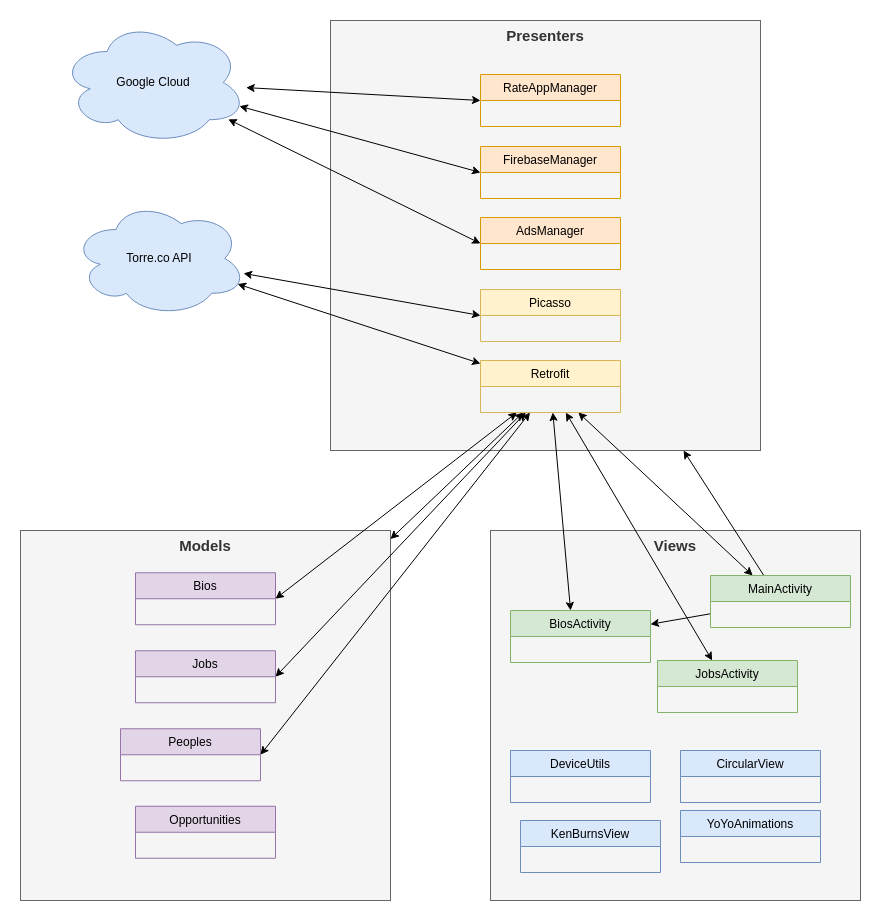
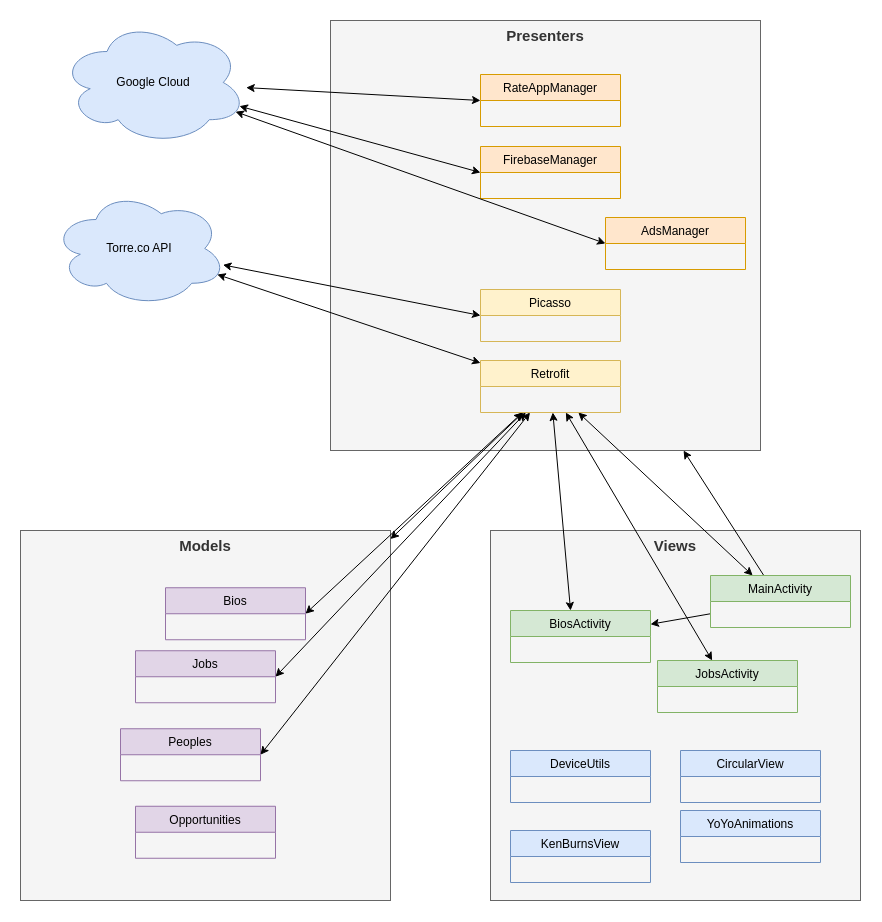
  <mxCell id="0" />
  <mxCell id="1" parent="0" />
  <mxCell id="2" value="Views" style="whiteSpace=wrap;html=1;aspect=fixed;verticalAlign=top;align=center;fillColor=#f5f5f5;strokeColor=#666666;fontColor=#333333;fontStyle=1;fontSize=15;" vertex="1" parent="1"><mxGeometry x="490" y="530" width="370" height="370" as="geometry" /></mxCell>
  <mxCell id="3" value="Presenters" style="whiteSpace=wrap;html=1;aspect=fixed;verticalAlign=top;align=center;fillColor=#f5f5f5;strokeColor=#666666;fontColor=#333333;fontStyle=1;fontSize=15;" vertex="1" parent="1"><mxGeometry x="330" y="20" width="430" height="430" as="geometry" /></mxCell>
  <mxCell id="4" value="Models" style="whiteSpace=wrap;html=1;aspect=fixed;verticalAlign=top;align=center;fillColor=#f5f5f5;strokeColor=#666666;fontColor=#333333;fontStyle=1;fontSize=15;" vertex="1" parent="1"><mxGeometry x="20" y="530" width="370" height="370" as="geometry" /></mxCell>
- <mxCell id="5" value="Bios" style="swimlane;fontStyle=0;childLayout=stackLayout;horizontal=1;startSize=26;horizontalStack=0;resizeParent=1;resizeParentMax=0;resizeLast=0;collapsible=1;marginBottom=0;align=center;verticalAlign=top;fillColor=#e1d5e7;strokeColor=#9673a6;" vertex="1" parent="1"><mxGeometry x="135" y="572.25" width="140" height="52" as="geometry" /></mxCell>
+ <mxCell id="5" value="Bios" style="swimlane;fontStyle=0;childLayout=stackLayout;horizontal=1;startSize=26;horizontalStack=0;resizeParent=1;resizeParentMax=0;resizeLast=0;collapsible=1;marginBottom=0;align=center;verticalAlign=top;fillColor=#e1d5e7;strokeColor=#9673a6;" vertex="1" parent="1"><mxGeometry x="165" y="587.25" width="140" height="52" as="geometry" /></mxCell>
  <mxCell id="6" value="Jobs" style="swimlane;fontStyle=0;childLayout=stackLayout;horizontal=1;startSize=26;horizontalStack=0;resizeParent=1;resizeParentMax=0;resizeLast=0;collapsible=1;marginBottom=0;align=center;verticalAlign=top;fillColor=#e1d5e7;strokeColor=#9673a6;" vertex="1" parent="1"><mxGeometry x="135" y="650.25" width="140" height="52" as="geometry" /></mxCell>
  <mxCell id="7" value="Peoples" style="swimlane;fontStyle=0;childLayout=stackLayout;horizontal=1;startSize=26;horizontalStack=0;resizeParent=1;resizeParentMax=0;resizeLast=0;collapsible=1;marginBottom=0;align=center;verticalAlign=top;fillColor=#e1d5e7;strokeColor=#9673a6;" vertex="1" parent="1"><mxGeometry x="120" y="728.25" width="140" height="52" as="geometry" /></mxCell>
  <mxCell id="8" value="Opportunities" style="swimlane;fontStyle=0;childLayout=stackLayout;horizontal=1;startSize=26;horizontalStack=0;resizeParent=1;resizeParentMax=0;resizeLast=0;collapsible=1;marginBottom=0;align=center;verticalAlign=top;fillColor=#e1d5e7;strokeColor=#9673a6;" vertex="1" parent="1"><mxGeometry x="135" y="805.75" width="140" height="52" as="geometry" /></mxCell>
  <mxCell id="9" value="RateAppManager" style="swimlane;fontStyle=0;childLayout=stackLayout;horizontal=1;startSize=26;fillColor=#ffe6cc;horizontalStack=0;resizeParent=1;resizeParentMax=0;resizeLast=0;collapsible=1;marginBottom=0;align=center;verticalAlign=top;strokeColor=#d79b00;" vertex="1" parent="1"><mxGeometry x="480" y="74" width="140" height="52" as="geometry" /></mxCell>
  <mxCell id="10" value="FirebaseManager" style="swimlane;fontStyle=0;childLayout=stackLayout;horizontal=1;startSize=26;fillColor=#ffe6cc;horizontalStack=0;resizeParent=1;resizeParentMax=0;resizeLast=0;collapsible=1;marginBottom=0;align=center;verticalAlign=top;strokeColor=#d79b00;" vertex="1" parent="1"><mxGeometry x="480" y="146" width="140" height="52" as="geometry" /></mxCell>
- <mxCell id="11" value="AdsManager" style="swimlane;fontStyle=0;childLayout=stackLayout;horizontal=1;startSize=26;fillColor=#ffe6cc;horizontalStack=0;resizeParent=1;resizeParentMax=0;resizeLast=0;collapsible=1;marginBottom=0;align=center;verticalAlign=top;strokeColor=#d79b00;" vertex="1" parent="1"><mxGeometry x="480" y="217" width="140" height="52" as="geometry" /></mxCell>
+ <mxCell id="11" value="AdsManager" style="swimlane;fontStyle=0;childLayout=stackLayout;horizontal=1;startSize=26;fillColor=#ffe6cc;horizontalStack=0;resizeParent=1;resizeParentMax=0;resizeLast=0;collapsible=1;marginBottom=0;align=center;verticalAlign=top;strokeColor=#d79b00;" vertex="1" parent="1"><mxGeometry x="605" y="217" width="140" height="52" as="geometry" /></mxCell>
  <mxCell id="12" style="edgeStyle=none;orthogonalLoop=1;jettySize=auto;html=1;entryX=1;entryY=0.5;entryDx=0;entryDy=0;startArrow=classic;startFill=1;strokeColor=#000000;" edge="1" parent="1" source="19" target="5"><mxGeometry relative="1" as="geometry" /></mxCell>
  <mxCell id="13" style="edgeStyle=none;orthogonalLoop=1;jettySize=auto;html=1;entryX=1;entryY=0.5;entryDx=0;entryDy=0;startArrow=classic;startFill=1;strokeColor=#000000;" edge="1" parent="1" source="19" target="6"><mxGeometry relative="1" as="geometry" /></mxCell>
  <mxCell id="14" style="edgeStyle=none;orthogonalLoop=1;jettySize=auto;html=1;entryX=1;entryY=0.5;entryDx=0;entryDy=0;startArrow=classic;startFill=1;strokeColor=#000000;" edge="1" parent="1" source="19" target="7"><mxGeometry relative="1" as="geometry" /></mxCell>
  <mxCell id="15" style="edgeStyle=none;orthogonalLoop=1;jettySize=auto;html=1;startArrow=classic;startFill=1;strokeColor=#000000;" edge="1" parent="1" source="19" target="4"><mxGeometry relative="1" as="geometry" /></mxCell>
  <mxCell id="16" style="edgeStyle=none;orthogonalLoop=1;jettySize=auto;html=1;startArrow=classic;startFill=1;strokeColor=#000000;" edge="1" parent="1" source="19" target="30"><mxGeometry relative="1" as="geometry" /></mxCell>
  <mxCell id="17" style="edgeStyle=none;orthogonalLoop=1;jettySize=auto;html=1;entryX=0.429;entryY=0;entryDx=0;entryDy=0;entryPerimeter=0;startArrow=classic;startFill=1;strokeColor=#000000;" edge="1" parent="1" source="19" target="32"><mxGeometry relative="1" as="geometry" /></mxCell>
  <mxCell id="18" style="edgeStyle=none;orthogonalLoop=1;jettySize=auto;html=1;startArrow=classic;startFill=1;strokeColor=#000000;" edge="1" parent="1" source="19" target="31"><mxGeometry relative="1" as="geometry" /></mxCell>
  <mxCell id="19" value="Retrofit" style="swimlane;fontStyle=0;childLayout=stackLayout;horizontal=1;startSize=26;fillColor=#fff2cc;horizontalStack=0;resizeParent=1;resizeParentMax=0;resizeLast=0;collapsible=1;marginBottom=0;align=center;verticalAlign=top;strokeColor=#d6b656;" vertex="1" parent="1"><mxGeometry x="480" y="360" width="140" height="52" as="geometry" /></mxCell>
  <mxCell id="20" style="edgeStyle=none;orthogonalLoop=1;jettySize=auto;html=1;entryX=0;entryY=0.5;entryDx=0;entryDy=0;startArrow=classic;startFill=1;strokeColor=#000000;" edge="1" parent="1" source="23" target="9"><mxGeometry relative="1" as="geometry" /></mxCell>
  <mxCell id="21" style="edgeStyle=none;orthogonalLoop=1;jettySize=auto;html=1;entryX=0;entryY=0.5;entryDx=0;entryDy=0;startArrow=classic;startFill=1;strokeColor=#000000;" edge="1" parent="1" source="23" target="10"><mxGeometry relative="1" as="geometry" /></mxCell>
  <mxCell id="22" style="edgeStyle=none;orthogonalLoop=1;jettySize=auto;html=1;entryX=0;entryY=0.5;entryDx=0;entryDy=0;startArrow=classic;startFill=1;strokeColor=#000000;" edge="1" parent="1" source="23" target="11"><mxGeometry relative="1" as="geometry" /></mxCell>
  <mxCell id="23" value="Google Cloud" style="ellipse;shape=cloud;whiteSpace=wrap;html=1;align=center;verticalAlign=middle;fillColor=#dae8fc;strokeColor=#6c8ebf;" vertex="1" parent="1"><mxGeometry x="60" y="20" width="186" height="124" as="geometry" /></mxCell>
  <mxCell id="24" style="orthogonalLoop=1;jettySize=auto;html=1;startArrow=classic;startFill=1;" edge="1" parent="1" source="26" target="19"><mxGeometry relative="1" as="geometry" /></mxCell>
  <mxCell id="25" style="edgeStyle=none;orthogonalLoop=1;jettySize=auto;html=1;entryX=0;entryY=0.5;entryDx=0;entryDy=0;startArrow=classic;startFill=1;strokeColor=#000000;" edge="1" parent="1" source="26" target="27"><mxGeometry relative="1" as="geometry" /></mxCell>
- <mxCell id="26" value="Torre.co API" style="ellipse;shape=cloud;whiteSpace=wrap;html=1;align=center;verticalAlign=middle;fillColor=#dae8fc;strokeColor=#6c8ebf;" vertex="1" parent="1"><mxGeometry x="72" y="200" width="174" height="116" as="geometry" /></mxCell>
+ <mxCell id="26" value="Torre.co API" style="ellipse;shape=cloud;whiteSpace=wrap;html=1;align=center;verticalAlign=middle;fillColor=#dae8fc;strokeColor=#6c8ebf;" vertex="1" parent="1"><mxGeometry x="52" y="190" width="174" height="116" as="geometry" /></mxCell>
  <mxCell id="27" value="Picasso" style="swimlane;fontStyle=0;childLayout=stackLayout;horizontal=1;startSize=26;fillColor=#fff2cc;horizontalStack=0;resizeParent=1;resizeParentMax=0;resizeLast=0;collapsible=1;marginBottom=0;align=center;verticalAlign=middle;strokeColor=#d6b656;" vertex="1" parent="1"><mxGeometry x="480" y="289" width="140" height="52" as="geometry" /></mxCell>
  <mxCell id="28" style="edgeStyle=none;orthogonalLoop=1;jettySize=auto;html=1;startArrow=none;startFill=0;strokeColor=#000000;" edge="1" parent="1" source="30" target="32"><mxGeometry relative="1" as="geometry" /></mxCell>
  <mxCell id="29" style="edgeStyle=none;orthogonalLoop=1;jettySize=auto;html=1;startArrow=none;startFill=0;strokeColor=#000000;" edge="1" parent="1" source="30" target="3"><mxGeometry relative="1" as="geometry" /></mxCell>
  <mxCell id="30" value="MainActivity" style="swimlane;fontStyle=0;childLayout=stackLayout;horizontal=1;startSize=26;fillColor=#d5e8d4;horizontalStack=0;resizeParent=1;resizeParentMax=0;resizeLast=0;collapsible=1;marginBottom=0;align=center;verticalAlign=middle;strokeColor=#82b366;" vertex="1" parent="1"><mxGeometry x="710" y="575" width="140" height="52" as="geometry" /></mxCell>
  <mxCell id="31" value="JobsActivity" style="swimlane;fontStyle=0;childLayout=stackLayout;horizontal=1;startSize=26;fillColor=#d5e8d4;horizontalStack=0;resizeParent=1;resizeParentMax=0;resizeLast=0;collapsible=1;marginBottom=0;align=center;verticalAlign=middle;strokeColor=#82b366;" vertex="1" parent="1"><mxGeometry x="657" y="660" width="140" height="52" as="geometry" /></mxCell>
  <mxCell id="32" value="BiosActivity" style="swimlane;fontStyle=0;childLayout=stackLayout;horizontal=1;startSize=26;fillColor=#d5e8d4;horizontalStack=0;resizeParent=1;resizeParentMax=0;resizeLast=0;collapsible=1;marginBottom=0;align=center;verticalAlign=middle;strokeColor=#82b366;" vertex="1" parent="1"><mxGeometry x="510" y="610" width="140" height="52" as="geometry" /></mxCell>
  <mxCell id="33" value="DeviceUtils" style="swimlane;fontStyle=0;childLayout=stackLayout;horizontal=1;startSize=26;fillColor=#dae8fc;horizontalStack=0;resizeParent=1;resizeParentMax=0;resizeLast=0;collapsible=1;marginBottom=0;align=center;verticalAlign=middle;strokeColor=#6c8ebf;" vertex="1" parent="1"><mxGeometry x="510" y="750" width="140" height="52" as="geometry" /></mxCell>
- <mxCell id="34" value="KenBurnsView" style="swimlane;fontStyle=0;childLayout=stackLayout;horizontal=1;startSize=26;fillColor=#dae8fc;horizontalStack=0;resizeParent=1;resizeParentMax=0;resizeLast=0;collapsible=1;marginBottom=0;align=center;verticalAlign=middle;strokeColor=#6c8ebf;" vertex="1" parent="1"><mxGeometry x="520" y="820" width="140" height="52" as="geometry" /></mxCell>
+ <mxCell id="34" value="KenBurnsView" style="swimlane;fontStyle=0;childLayout=stackLayout;horizontal=1;startSize=26;fillColor=#dae8fc;horizontalStack=0;resizeParent=1;resizeParentMax=0;resizeLast=0;collapsible=1;marginBottom=0;align=center;verticalAlign=middle;strokeColor=#6c8ebf;" vertex="1" parent="1"><mxGeometry x="510" y="830" width="140" height="52" as="geometry" /></mxCell>
  <mxCell id="35" value="CircularView" style="swimlane;fontStyle=0;childLayout=stackLayout;horizontal=1;startSize=26;fillColor=#dae8fc;horizontalStack=0;resizeParent=1;resizeParentMax=0;resizeLast=0;collapsible=1;marginBottom=0;align=center;verticalAlign=middle;strokeColor=#6c8ebf;" vertex="1" parent="1"><mxGeometry x="680" y="750" width="140" height="52" as="geometry" /></mxCell>
  <mxCell id="36" value="YoYoAnimations" style="swimlane;fontStyle=0;childLayout=stackLayout;horizontal=1;startSize=26;fillColor=#dae8fc;horizontalStack=0;resizeParent=1;resizeParentMax=0;resizeLast=0;collapsible=1;marginBottom=0;align=center;verticalAlign=middle;strokeColor=#6c8ebf;" vertex="1" parent="1"><mxGeometry x="680" y="810" width="140" height="52" as="geometry" /></mxCell>
